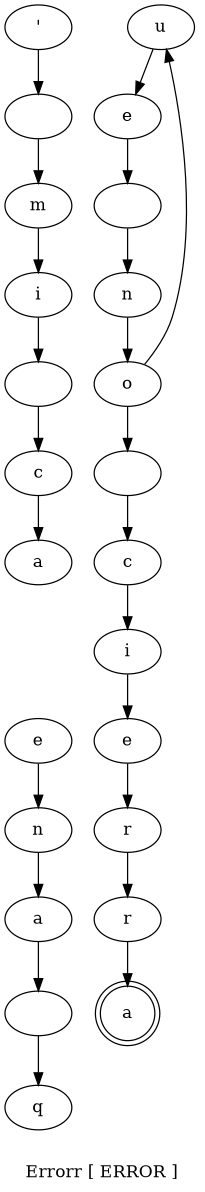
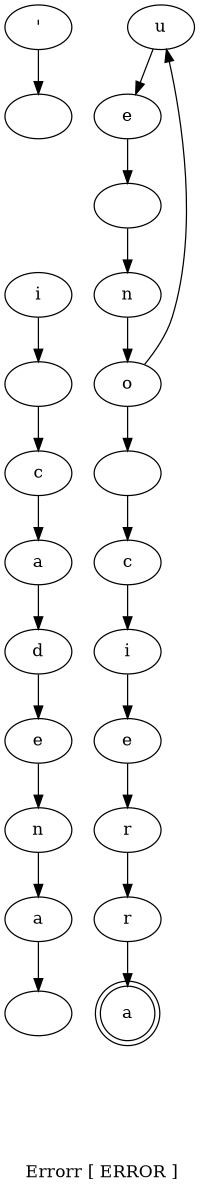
  digraph {
    label="Errorr [ ERROR ]"
    rankdir=TB
    n1 [label="'"]
    n2 [label=" "]
-   n3 [label=m]
    n4 [label=i]
    n5 [label=" "]
    n6 [label=c]
    n7 [label=a]
+   n8 [label=d]
    n9 [label=e]
    n10 [label=n]
    n11 [label=a]
    n12 [label=" "]
-   n13 [label=q]
    n14 [label=u]
    n15 [label=e]
    n16 [label=" "]
    n17 [label=n]
    n18 [label=o]
    n19 [label=" "]
    n20 [label=c]
    n21 [label=i]
    n22 [label=e]
    n23 [label=r]
    n24 [label=r]
    n25 [label=a shape=doublecircle]
    n1 -> n2
-   n2 -> n3
-   n3 -> n4
    n4 -> n5
    n5 -> n6
    n6 -> n7
+   n7 -> n8
+   n8 -> n9
    n9 -> n10
    n10 -> n11
    n11 -> n12
-   n12 -> n13
    n14 -> n15
    n15 -> n16
    n16 -> n17
    n17 -> n18
    n18 -> n14
    n18 -> n19
    n19 -> n20
    n20 -> n21
    n21 -> n22
    n22 -> n23
    n23 -> n24
    n24 -> n25
  }
